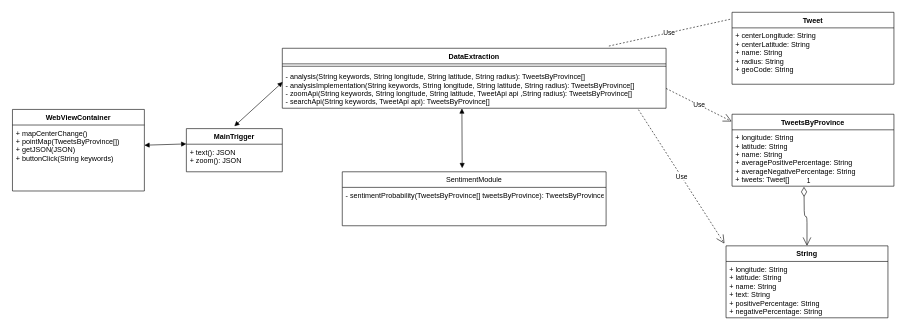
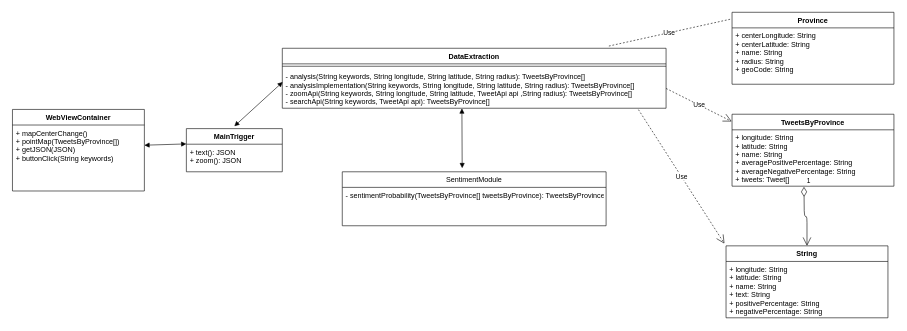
  <mxCell id="0" />
  <mxCell id="1" parent="0" />
  <mxCell id="2" value="DataExtraction" style="swimlane;fontStyle=1;align=center;verticalAlign=top;childLayout=stackLayout;horizontal=1;startSize=26;horizontalStack=0;resizeParent=1;resizeParentMax=0;resizeLast=0;collapsible=1;marginBottom=0;" parent="1" vertex="1"><mxGeometry x="470" y="80" width="640" height="100" as="geometry" /></mxCell>
  <mxCell id="3" value="" style="line;strokeWidth=1;fillColor=none;align=left;verticalAlign=middle;spacingTop=-1;spacingLeft=3;spacingRight=3;rotatable=0;labelPosition=right;points=[];portConstraint=eastwest;" parent="2" vertex="1"><mxGeometry y="26" width="640" height="8" as="geometry" /></mxCell>
  <mxCell id="4" value="- analysis(String keywords, String longitude, String latitude, String radius): TweetsByProvince[]&#10;- analysisImplementation(String keywords, String longitude, String latitude, String radius): TweetsByProvince[]&#10;- zoomApi(String keywords, String longitude, String latitude, TweetApi api ,String radius): TweetsByProvince[]&#10;- searchApi(String keywords, TweetApi api): TweetsByProvince[]&#10;" style="text;strokeColor=none;fillColor=none;align=left;verticalAlign=top;spacingLeft=4;spacingRight=4;overflow=hidden;rotatable=0;points=[[0,0.5],[1,0.5]];portConstraint=eastwest;" parent="2" vertex="1"><mxGeometry y="34" width="640" height="66" as="geometry" /></mxCell>
  <mxCell id="5" value="SentimentModule" style="swimlane;fontStyle=0;childLayout=stackLayout;horizontal=1;startSize=26;fillColor=none;horizontalStack=0;resizeParent=1;resizeParentMax=0;resizeLast=0;collapsible=1;marginBottom=0;" parent="1" vertex="1"><mxGeometry x="570" y="286" width="440" height="90" as="geometry" /></mxCell>
  <mxCell id="6" value="- sentimentProbability(TweetsByProvince[] tweetsByProvince): TweetsByProvince" style="text;strokeColor=none;fillColor=none;align=left;verticalAlign=top;spacingLeft=4;spacingRight=4;overflow=hidden;rotatable=0;points=[[0,0.5],[1,0.5]];portConstraint=eastwest;" parent="5" vertex="1"><mxGeometry y="26" width="440" height="64" as="geometry" /></mxCell>
- <mxCell id="7" value="Tweet" style="swimlane;fontStyle=1;align=center;verticalAlign=top;childLayout=stackLayout;horizontal=1;startSize=26;horizontalStack=0;resizeParent=1;resizeParentMax=0;resizeLast=0;collapsible=1;marginBottom=0;" parent="1" vertex="1"><mxGeometry x="1220" y="20" width="270" height="120" as="geometry" /></mxCell>
+ <mxCell id="7" value="Province" style="swimlane;fontStyle=1;align=center;verticalAlign=top;childLayout=stackLayout;horizontal=1;startSize=26;horizontalStack=0;resizeParent=1;resizeParentMax=0;resizeLast=0;collapsible=1;marginBottom=0;" parent="1" vertex="1"><mxGeometry x="1220" y="20" width="270" height="120" as="geometry" /></mxCell>
  <mxCell id="8" value="+ centerLongitude: String&#10;+ centerLatitude: String&#10;+ name: String&#10;+ radius: String&#10;+ geoCode: String" style="text;strokeColor=none;fillColor=none;align=left;verticalAlign=top;spacingLeft=4;spacingRight=4;overflow=hidden;rotatable=0;points=[[0,0.5],[1,0.5]];portConstraint=eastwest;" parent="7" vertex="1"><mxGeometry y="26" width="270" height="94" as="geometry" /></mxCell>
  <mxCell id="9" value="String" style="swimlane;fontStyle=1;align=center;verticalAlign=top;childLayout=stackLayout;horizontal=1;startSize=26;horizontalStack=0;resizeParent=1;resizeParentMax=0;resizeLast=0;collapsible=1;marginBottom=0;" parent="1" vertex="1"><mxGeometry x="1210" y="409.5" width="270" height="120" as="geometry" /></mxCell>
  <mxCell id="10" value="+ longitude: String&#10;+ latitude: String&#10;+ name: String&#10;+ text: String&#10;+ positivePercentage: String&#10;+ negativePercentage: String" style="text;strokeColor=none;fillColor=none;align=left;verticalAlign=top;spacingLeft=4;spacingRight=4;overflow=hidden;rotatable=0;points=[[0,0.5],[1,0.5]];portConstraint=eastwest;" parent="9" vertex="1"><mxGeometry y="26" width="270" height="94" as="geometry" /></mxCell>
  <mxCell id="11" value="TweetsByProvince" style="swimlane;fontStyle=1;align=center;verticalAlign=top;childLayout=stackLayout;horizontal=1;startSize=26;horizontalStack=0;resizeParent=1;resizeParentMax=0;resizeLast=0;collapsible=1;marginBottom=0;" parent="1" vertex="1"><mxGeometry x="1220" y="190" width="270" height="120" as="geometry" /></mxCell>
  <mxCell id="12" value="+ longitude: String&#10;+ latitude: String&#10;+ name: String&#10;+ averagePositivePercentage: String&#10;+ averageNegativePercentage: String&#10;+ tweets: Tweet[]" style="text;strokeColor=none;fillColor=none;align=left;verticalAlign=top;spacingLeft=4;spacingRight=4;overflow=hidden;rotatable=0;points=[[0,0.5],[1,0.5]];portConstraint=eastwest;" parent="11" vertex="1"><mxGeometry y="26" width="270" height="94" as="geometry" /></mxCell>
  <mxCell id="13" value="MainTrigger" style="swimlane;fontStyle=1;align=center;verticalAlign=top;childLayout=stackLayout;horizontal=1;startSize=26;horizontalStack=0;resizeParent=1;resizeParentMax=0;resizeLast=0;collapsible=1;marginBottom=0;" parent="1" vertex="1"><mxGeometry x="310" y="214" width="160" height="72" as="geometry" /></mxCell>
  <mxCell id="14" value="" style="endArrow=block;startArrow=block;endFill=1;startFill=1;html=1;exitX=1;exitY=0.306;exitDx=0;exitDy=0;exitPerimeter=0;" parent="13" source="17" edge="1"><mxGeometry width="160" relative="1" as="geometry"><mxPoint x="-40" y="25.5" as="sourcePoint" /><mxPoint y="25.5" as="targetPoint" /></mxGeometry></mxCell>
  <mxCell id="15" value="+ text(): JSON&#10;+ zoom(): JSON" style="text;strokeColor=none;fillColor=none;align=left;verticalAlign=top;spacingLeft=4;spacingRight=4;overflow=hidden;rotatable=0;points=[[0,0.5],[1,0.5]];portConstraint=eastwest;" parent="13" vertex="1"><mxGeometry y="26" width="160" height="46" as="geometry" /></mxCell>
  <mxCell id="16" value="WebViewContainer" style="swimlane;fontStyle=1;align=center;verticalAlign=top;childLayout=stackLayout;horizontal=1;startSize=26;horizontalStack=0;resizeParent=1;resizeParentMax=0;resizeLast=0;collapsible=1;marginBottom=0;" parent="1" vertex="1"><mxGeometry x="20" y="182" width="220" height="136" as="geometry" /></mxCell>
  <mxCell id="17" value="+ mapCenterChange()&#10;+ pointMap(TweetsByProvince[])&#10;+ getJSON(JSON)&#10;+ buttonClick(String keywords)" style="text;strokeColor=none;fillColor=none;align=left;verticalAlign=top;spacingLeft=4;spacingRight=4;overflow=hidden;rotatable=0;points=[[0,0.5],[1,0.5]];portConstraint=eastwest;" parent="16" vertex="1"><mxGeometry y="26" width="220" height="110" as="geometry" /></mxCell>
  <mxCell id="18" value="Use" style="endArrow=none;endSize=12;dashed=1;html=1;entryX=-0.012;entryY=0.097;entryDx=0;entryDy=0;entryPerimeter=0;exitX=0.851;exitY=-0.037;exitDx=0;exitDy=0;exitPerimeter=0;" parent="1" source="2" target="7" edge="1"><mxGeometry width="160" relative="1" as="geometry"><mxPoint x="990" y="110" as="sourcePoint" /><mxPoint x="1150" y="110" as="targetPoint" /></mxGeometry></mxCell>
  <mxCell id="19" value="Use" style="endArrow=open;endSize=12;dashed=1;html=1;entryX=-0.002;entryY=0.1;entryDx=0;entryDy=0;entryPerimeter=0;exitX=1;exitY=0.5;exitDx=0;exitDy=0;" parent="1" source="4" target="11" edge="1"><mxGeometry width="160" relative="1" as="geometry"><mxPoint x="1000" y="120" as="sourcePoint" /><mxPoint x="1136.76" y="51.64" as="targetPoint" /></mxGeometry></mxCell>
  <mxCell id="20" value="Use" style="endArrow=open;endSize=12;dashed=1;html=1;entryX=-0.01;entryY=-0.031;entryDx=0;entryDy=0;entryPerimeter=0;exitX=0.928;exitY=1.035;exitDx=0;exitDy=0;exitPerimeter=0;" parent="1" source="4" target="9" edge="1"><mxGeometry width="160" relative="1" as="geometry"><mxPoint x="1120" y="191" as="sourcePoint" /><mxPoint x="1229.46" y="212" as="targetPoint" /></mxGeometry></mxCell>
  <mxCell id="21" value="1" style="endArrow=open;html=1;endSize=12;startArrow=diamondThin;startSize=14;startFill=0;edgeStyle=orthogonalEdgeStyle;align=left;verticalAlign=bottom;entryX=0.5;entryY=0;entryDx=0;entryDy=0;" parent="1" target="9" edge="1"><mxGeometry x="-1" y="3" relative="1" as="geometry"><mxPoint x="1340" y="311" as="sourcePoint" /><mxPoint x="1440" y="360" as="targetPoint" /></mxGeometry></mxCell>
  <mxCell id="22" value="" style="endArrow=block;startArrow=block;endFill=1;startFill=1;html=1;exitX=0.468;exitY=1.005;exitDx=0;exitDy=0;exitPerimeter=0;" parent="1" source="4" edge="1"><mxGeometry width="160" relative="1" as="geometry"><mxPoint x="740" y="220" as="sourcePoint" /><mxPoint x="770" y="280" as="targetPoint" /></mxGeometry></mxCell>
  <mxCell id="23" value="" style="endArrow=block;startArrow=block;endFill=1;startFill=1;html=1;entryX=0.001;entryY=0.338;entryDx=0;entryDy=0;entryPerimeter=0;" parent="1" target="4" edge="1"><mxGeometry width="160" relative="1" as="geometry"><mxPoint x="390" y="210" as="sourcePoint" /><mxPoint x="460" y="140" as="targetPoint" /></mxGeometry></mxCell>
